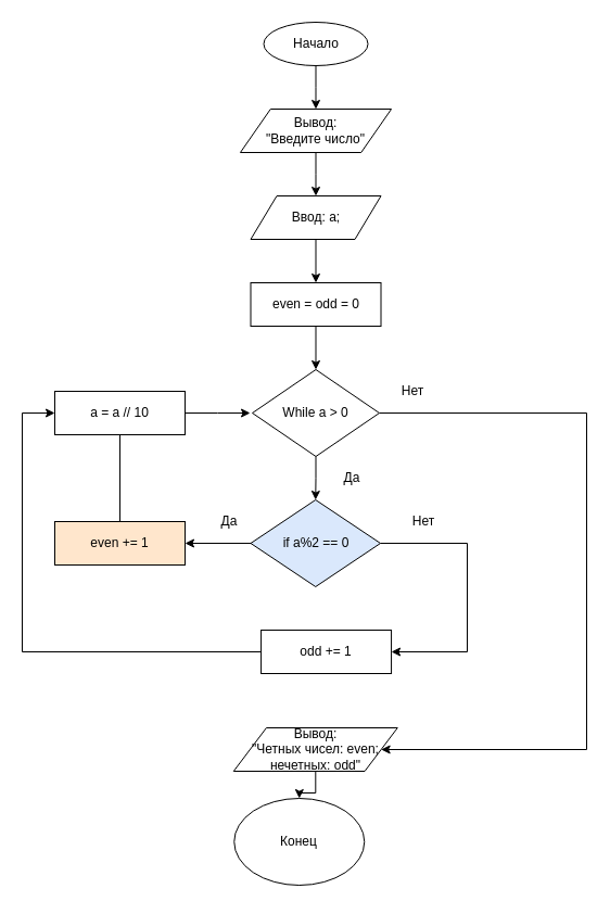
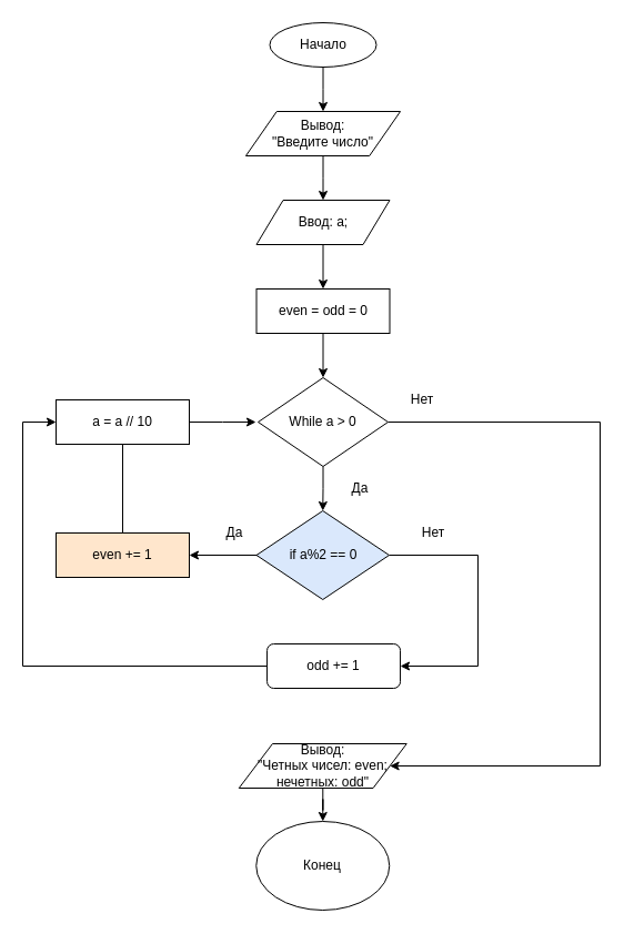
  <mxCell id="0" />
  <mxCell id="1" parent="0" />
  <mxCell id="2" style="edgeStyle=orthogonalEdgeStyle;rounded=0;orthogonalLoop=1;jettySize=auto;html=1;exitX=0.5;exitY=1;exitDx=0;exitDy=0;" edge="1" parent="1" source="3" target="5"><mxGeometry relative="1" as="geometry" /></mxCell>
  <mxCell id="3" value="Начало" style="ellipse;whiteSpace=wrap;html=1;" vertex="1" parent="1"><mxGeometry x="242.5" width="96" height="40" as="geometry" y="20" /></mxCell>
  <mxCell id="4" style="edgeStyle=orthogonalEdgeStyle;rounded=0;orthogonalLoop=1;jettySize=auto;html=1;entryX=0.5;entryY=0;entryDx=0;entryDy=0;" edge="1" parent="1" source="5" target="7"><mxGeometry relative="1" as="geometry" /></mxCell>
  <mxCell id="5" value="Вывод:&lt;br&gt;&quot;Введите число&quot;" style="shape=parallelogram;perimeter=parallelogramPerimeter;whiteSpace=wrap;html=1;" vertex="1" parent="1"><mxGeometry x="220.94" y="100" width="139.12" height="40" as="geometry" /></mxCell>
  <mxCell id="6" style="edgeStyle=orthogonalEdgeStyle;rounded=0;orthogonalLoop=1;jettySize=auto;html=1;entryX=0.5;entryY=0;entryDx=0;entryDy=0;" edge="1" parent="1" source="7" target="16"><mxGeometry relative="1" as="geometry"><mxPoint x="291" y="260" as="targetPoint" /></mxGeometry></mxCell>
  <mxCell id="7" value="Ввод: a;&lt;br&gt;" style="shape=parallelogram;perimeter=parallelogramPerimeter;whiteSpace=wrap;html=1;" vertex="1" parent="1"><mxGeometry x="230.5" y="180" width="120" height="40" as="geometry" /></mxCell>
  <mxCell id="8" style="edgeStyle=orthogonalEdgeStyle;rounded=0;orthogonalLoop=1;jettySize=auto;html=1;entryX=0.5;entryY=0;entryDx=0;entryDy=0;" edge="1" parent="1" source="10" target="19"><mxGeometry relative="1" as="geometry" /></mxCell>
  <mxCell id="9" style="edgeStyle=orthogonalEdgeStyle;rounded=0;orthogonalLoop=1;jettySize=auto;html=1;entryX=1;entryY=0.5;entryDx=0;entryDy=0;" edge="1" parent="1" source="10" target="28"><mxGeometry relative="1" as="geometry"><Array as="points"><mxPoint x="540" y="380" /><mxPoint x="540" y="690" /></Array></mxGeometry></mxCell>
  <mxCell id="10" value="While a &amp;gt; 0" style="rhombus;whiteSpace=wrap;html=1;" vertex="1" parent="1"><mxGeometry x="232" y="340" width="117" height="80" as="geometry" /></mxCell>
- <mxCell id="11" value="Конец" style="ellipse;whiteSpace=wrap;html=1;" vertex="1" parent="1"><mxGeometry x="215.25" y="735" width="120" height="80" as="geometry" /></mxCell>
+ <mxCell id="11" value="Конец" style="ellipse;whiteSpace=wrap;html=1;" vertex="1" parent="1"><mxGeometry x="230.25" y="740" width="120" height="80" as="geometry" /></mxCell>
  <mxCell id="12" value="Да" style="text;html=1;strokeColor=none;fillColor=none;align=center;verticalAlign=middle;whiteSpace=wrap;rounded=0;" vertex="1" parent="1"><mxGeometry x="190.5" y="470" width="40" height="20" as="geometry" /></mxCell>
  <mxCell id="13" value="Да" style="text;html=1;strokeColor=none;fillColor=none;align=center;verticalAlign=middle;whiteSpace=wrap;rounded=0;" vertex="1" parent="1"><mxGeometry x="304" y="430" width="40" height="20" as="geometry" /></mxCell>
  <mxCell id="14" value="Нет" style="text;html=1;strokeColor=none;fillColor=none;align=center;verticalAlign=middle;whiteSpace=wrap;rounded=0;" vertex="1" parent="1"><mxGeometry x="360.06" y="350" width="40" height="20" as="geometry" /></mxCell>
  <mxCell id="15" style="edgeStyle=orthogonalEdgeStyle;rounded=0;orthogonalLoop=1;jettySize=auto;html=1;exitX=0.5;exitY=1;exitDx=0;exitDy=0;entryX=0.5;entryY=0;entryDx=0;entryDy=0;" edge="1" parent="1" source="16" target="10"><mxGeometry relative="1" as="geometry"><mxPoint x="289" y="340" as="targetPoint" /></mxGeometry></mxCell>
  <mxCell id="16" value="&lt;span&gt;even = odd = 0&lt;/span&gt;" style="rounded=0;whiteSpace=wrap;html=1;" vertex="1" parent="1"><mxGeometry x="230.5" y="260" width="120" height="40" as="geometry" /></mxCell>
  <mxCell id="17" style="edgeStyle=orthogonalEdgeStyle;rounded=0;orthogonalLoop=1;jettySize=auto;html=1;entryX=1;entryY=0.5;entryDx=0;entryDy=0;" edge="1" parent="1" source="19" target="21"><mxGeometry relative="1" as="geometry" /></mxCell>
  <mxCell id="18" style="edgeStyle=orthogonalEdgeStyle;rounded=0;orthogonalLoop=1;jettySize=auto;html=1;exitX=1;exitY=0.5;exitDx=0;exitDy=0;entryX=1;entryY=0.5;entryDx=0;entryDy=0;" edge="1" parent="1" source="19" target="23"><mxGeometry relative="1" as="geometry"><Array as="points"><mxPoint x="430" y="500" /><mxPoint x="430" y="600" /></Array></mxGeometry></mxCell>
  <mxCell id="19" value="if a%2 == 0" style="rhombus;whiteSpace=wrap;html=1;fillColor=#dae8fc;" vertex="1" parent="1"><mxGeometry x="230.5" y="460" width="119.5" height="80" as="geometry" /></mxCell>
  <mxCell id="20" style="edgeStyle=orthogonalEdgeStyle;rounded=0;orthogonalLoop=1;jettySize=auto;html=1;entryX=0.5;entryY=1;entryDx=0;entryDy=0;endArrow=none;" edge="1" parent="1" source="21" target="26"><mxGeometry relative="1" as="geometry" /></mxCell>
  <mxCell id="21" value="even += 1" style="rounded=0;whiteSpace=wrap;html=1;fillColor=#ffe6cc;" vertex="1" parent="1"><mxGeometry x="50" y="480" width="120" height="40" as="geometry" /></mxCell>
  <mxCell id="22" style="edgeStyle=orthogonalEdgeStyle;rounded=0;orthogonalLoop=1;jettySize=auto;html=1;" edge="1" parent="1" source="23"><mxGeometry relative="1" as="geometry"><mxPoint x="50" y="380" as="targetPoint" /><Array as="points"><mxPoint x="20" y="600" /><mxPoint x="20" y="380" /></Array></mxGeometry></mxCell>
- <mxCell id="23" value="odd += 1" style="rounded=0;whiteSpace=wrap;html=1;" vertex="1" parent="1"><mxGeometry x="240.06" y="580" width="120" height="40" as="geometry" /></mxCell>
+ <mxCell id="23" value="odd += 1" style="whiteSpace=wrap;html=1;rounded=1;" vertex="1" parent="1"><mxGeometry x="240.06" y="580" width="120" height="40" as="geometry" /></mxCell>
  <mxCell id="24" value="Нет" style="text;html=1;strokeColor=none;fillColor=none;align=center;verticalAlign=middle;whiteSpace=wrap;rounded=0;" vertex="1" parent="1"><mxGeometry x="370" y="470" width="40" height="20" as="geometry" /></mxCell>
  <mxCell id="25" style="edgeStyle=orthogonalEdgeStyle;rounded=0;orthogonalLoop=1;jettySize=auto;html=1;" edge="1" parent="1" source="26"><mxGeometry relative="1" as="geometry"><mxPoint x="230" y="380" as="targetPoint" /></mxGeometry></mxCell>
  <mxCell id="26" value="a = a // 10" style="rounded=0;whiteSpace=wrap;html=1;" vertex="1" parent="1"><mxGeometry x="50" y="360" width="120" height="40" as="geometry" /></mxCell>
  <mxCell id="27" style="edgeStyle=orthogonalEdgeStyle;rounded=0;orthogonalLoop=1;jettySize=auto;html=1;entryX=0.5;entryY=0;entryDx=0;entryDy=0;" edge="1" parent="1" source="28" target="11"><mxGeometry relative="1" as="geometry" /></mxCell>
  <mxCell id="28" value="Вывод:&lt;br&gt;&quot;Четных чисел: even;&lt;br&gt;нечетных: odd&quot;" style="shape=parallelogram;perimeter=parallelogramPerimeter;whiteSpace=wrap;html=1;" vertex="1" parent="1"><mxGeometry x="214.75" y="670" width="151" height="40" as="geometry" /></mxCell>
